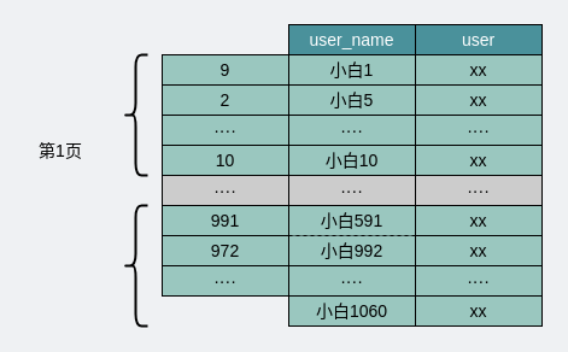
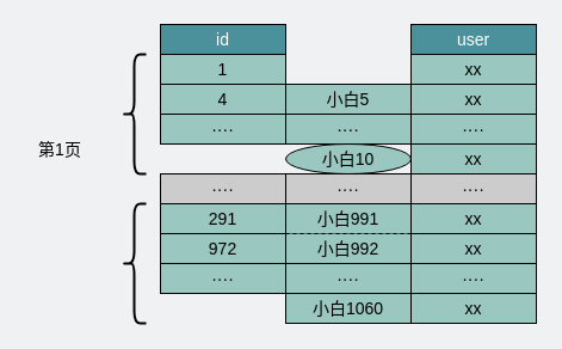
  <mxCell id="0" />
  <mxCell id="1" parent="0" />
- <mxCell id="2" value="user_name" style="rounded=0;whiteSpace=wrap;html=1;fillColor=#4A919B;gradientColor=none;fontSize=14;fontColor=#FFFFFF;" vertex="1" parent="1"><mxGeometry x="239" y="20" width="105" height="25" as="geometry" /></mxCell>
  <mxCell id="3" value="user" style="rounded=0;whiteSpace=wrap;html=1;fillColor=#4A919B;gradientColor=none;fontSize=14;fontColor=#FFFFFF;" vertex="1" parent="1"><mxGeometry x="344" y="20" width="105" height="25" as="geometry" /></mxCell>
- <mxCell id="5" value="小白1" style="rounded=0;whiteSpace=wrap;html=1;fillColor=#9AC7BF;gradientColor=none;fontSize=14;fontColor=#000000;" vertex="1" parent="1"><mxGeometry x="239" y="45" width="105" height="25" as="geometry" /></mxCell>
+ <mxCell id="4" value="id" style="rounded=0;whiteSpace=wrap;html=1;fillColor=#4A919B;gradientColor=none;fontSize=14;fontColor=#FFFFFF;" vertex="1" parent="1"><mxGeometry x="134" y="20" width="105" height="25" as="geometry" /></mxCell>
  <mxCell id="6" value="xx" style="rounded=0;whiteSpace=wrap;html=1;fillColor=#9AC7BF;gradientColor=none;fontSize=14;fontColor=#000000;" vertex="1" parent="1"><mxGeometry x="344" y="45" width="105" height="25" as="geometry" /></mxCell>
- <mxCell id="7" value="9" style="rounded=0;whiteSpace=wrap;html=1;fillColor=#9AC7BF;gradientColor=none;fontSize=14;fontColor=#000000;" vertex="1" parent="1"><mxGeometry x="134" y="45" width="105" height="25" as="geometry" /></mxCell>
+ <mxCell id="7" value="1" style="rounded=0;whiteSpace=wrap;html=1;fillColor=#9AC7BF;gradientColor=none;fontSize=14;fontColor=#000000;" vertex="1" parent="1"><mxGeometry x="134" y="45" width="105" height="25" as="geometry" /></mxCell>
  <mxCell id="8" value="小白5" style="rounded=0;whiteSpace=wrap;html=1;fillColor=#9AC7BF;gradientColor=none;fontSize=14;fontColor=#000000;" vertex="1" parent="1"><mxGeometry x="239" y="70" width="105" height="25" as="geometry" /></mxCell>
  <mxCell id="9" value="xx" style="rounded=0;whiteSpace=wrap;html=1;fillColor=#9AC7BF;gradientColor=none;fontSize=14;fontColor=#000000;" vertex="1" parent="1"><mxGeometry x="344" y="70" width="105" height="25" as="geometry" /></mxCell>
- <mxCell id="10" value="2" style="rounded=0;whiteSpace=wrap;html=1;fillColor=#9AC7BF;gradientColor=none;fontSize=14;fontColor=#000000;" vertex="1" parent="1"><mxGeometry x="134" y="70" width="105" height="25" as="geometry" /></mxCell>
+ <mxCell id="10" value="4" style="rounded=0;whiteSpace=wrap;html=1;fillColor=#9AC7BF;gradientColor=none;fontSize=14;fontColor=#000000;" vertex="1" parent="1"><mxGeometry x="134" y="70" width="105" height="25" as="geometry" /></mxCell>
  <mxCell id="11" value="····" style="rounded=0;whiteSpace=wrap;html=1;fillColor=#9AC7BF;gradientColor=none;fontSize=14;fontColor=#000000;" vertex="1" parent="1"><mxGeometry x="239" y="95" width="105" height="25" as="geometry" /></mxCell>
  <mxCell id="12" value="····" style="rounded=0;whiteSpace=wrap;html=1;fillColor=#9AC7BF;gradientColor=none;fontSize=14;fontColor=#000000;" vertex="1" parent="1"><mxGeometry x="344" y="95" width="105" height="25" as="geometry" /></mxCell>
  <mxCell id="13" value="····" style="rounded=0;whiteSpace=wrap;html=1;fillColor=#9AC7BF;gradientColor=none;fontSize=14;fontColor=#000000;" vertex="1" parent="1"><mxGeometry x="134" y="95" width="105" height="25" as="geometry" /></mxCell>
- <mxCell id="14" value="小白10" style="rounded=0;whiteSpace=wrap;html=1;fillColor=#9AC7BF;gradientColor=none;fontSize=14;fontColor=#000000;" vertex="1" parent="1"><mxGeometry x="239" y="120" width="105" height="25" as="geometry" /></mxCell>
+ <mxCell id="14" value="小白10" style="ellipse;whiteSpace=wrap;html=1;fillColor=#9AC7BF;gradientColor=none;fontSize=14;fontColor=#000000;" vertex="1" parent="1"><mxGeometry x="239" y="120" width="105" height="25" as="geometry" /></mxCell>
  <mxCell id="15" value="xx" style="rounded=0;whiteSpace=wrap;html=1;fillColor=#9AC7BF;gradientColor=none;fontSize=14;fontColor=#000000;" vertex="1" parent="1"><mxGeometry x="344" y="120" width="105" height="25" as="geometry" /></mxCell>
- <mxCell id="16" value="10" style="rounded=0;whiteSpace=wrap;html=1;fillColor=#9AC7BF;gradientColor=none;fontSize=14;fontColor=#000000;" vertex="1" parent="1"><mxGeometry x="134" y="120" width="105" height="25" as="geometry" /></mxCell>
  <mxCell id="17" value="····" style="rounded=0;whiteSpace=wrap;html=1;fillColor=#CCCCCC;gradientColor=none;fontSize=14;fontColor=#000000;" vertex="1" parent="1"><mxGeometry x="239" y="145" width="105" height="25" as="geometry" /></mxCell>
  <mxCell id="18" value="····" style="rounded=0;whiteSpace=wrap;html=1;fillColor=#CCCCCC;gradientColor=none;fontSize=14;fontColor=#000000;" vertex="1" parent="1"><mxGeometry x="344" y="145" width="105" height="25" as="geometry" /></mxCell>
  <mxCell id="19" value="····" style="rounded=0;whiteSpace=wrap;html=1;fillColor=#CCCCCC;gradientColor=none;fontSize=14;fontColor=#000000;" vertex="1" parent="1"><mxGeometry x="134" y="145" width="105" height="25" as="geometry" /></mxCell>
- <mxCell id="20" value="小白591" style="rounded=0;whiteSpace=wrap;html=1;fillColor=#9AC7BF;gradientColor=none;fontSize=14;fontColor=#000000;" vertex="1" parent="1"><mxGeometry x="239" y="170" width="105" height="25" as="geometry" /></mxCell>
+ <mxCell id="20" value="小白991" style="rounded=0;whiteSpace=wrap;html=1;fillColor=#9AC7BF;gradientColor=none;fontSize=14;fontColor=#000000;" vertex="1" parent="1"><mxGeometry x="239" y="170" width="105" height="25" as="geometry" /></mxCell>
  <mxCell id="21" value="xx" style="rounded=0;whiteSpace=wrap;html=1;fillColor=#9AC7BF;gradientColor=none;fontSize=14;fontColor=#000000;" vertex="1" parent="1"><mxGeometry x="344" y="170" width="105" height="25" as="geometry" /></mxCell>
- <mxCell id="22" value="991" style="rounded=0;whiteSpace=wrap;html=1;fillColor=#9AC7BF;gradientColor=none;fontSize=14;fontColor=#000000;" vertex="1" parent="1"><mxGeometry x="134" y="170" width="105" height="25" as="geometry" /></mxCell>
+ <mxCell id="22" value="291" style="rounded=0;whiteSpace=wrap;html=1;fillColor=#9AC7BF;gradientColor=none;fontSize=14;fontColor=#000000;" vertex="1" parent="1"><mxGeometry x="134" y="170" width="105" height="25" as="geometry" /></mxCell>
  <mxCell id="23" value="小白992" style="rounded=0;whiteSpace=wrap;html=1;fillColor=#9AC7BF;gradientColor=none;fontSize=14;fontColor=#000000;dashed=1;" vertex="1" parent="1"><mxGeometry x="239" y="195" width="105" height="25" as="geometry" /></mxCell>
  <mxCell id="24" value="xx" style="rounded=0;whiteSpace=wrap;html=1;fillColor=#9AC7BF;gradientColor=none;fontSize=14;fontColor=#000000;" vertex="1" parent="1"><mxGeometry x="344" y="195" width="105" height="25" as="geometry" /></mxCell>
  <mxCell id="25" value="972" style="rounded=0;whiteSpace=wrap;html=1;fillColor=#9AC7BF;gradientColor=none;fontSize=14;fontColor=#000000;" vertex="1" parent="1"><mxGeometry x="134" y="195" width="105" height="25" as="geometry" /></mxCell>
  <mxCell id="26" value="····" style="rounded=0;whiteSpace=wrap;html=1;fillColor=#9AC7BF;gradientColor=none;fontSize=14;fontColor=#000000;" vertex="1" parent="1"><mxGeometry x="239" y="220" width="105" height="25" as="geometry" /></mxCell>
  <mxCell id="27" value="····" style="rounded=0;whiteSpace=wrap;html=1;fillColor=#9AC7BF;gradientColor=none;fontSize=14;fontColor=#000000;" vertex="1" parent="1"><mxGeometry x="344" y="220" width="105" height="25" as="geometry" /></mxCell>
  <mxCell id="28" value="····" style="rounded=0;whiteSpace=wrap;html=1;fillColor=#9AC7BF;gradientColor=none;fontSize=14;fontColor=#000000;" vertex="1" parent="1"><mxGeometry x="134" y="220" width="105" height="25" as="geometry" /></mxCell>
  <mxCell id="29" value="小白1060" style="rounded=0;whiteSpace=wrap;html=1;fillColor=#9AC7BF;gradientColor=none;fontSize=14;fontColor=#000000;" vertex="1" parent="1"><mxGeometry x="239" y="245" width="105" height="25" as="geometry" /></mxCell>
  <mxCell id="30" value="xx" style="rounded=0;whiteSpace=wrap;html=1;fillColor=#9AC7BF;gradientColor=none;fontSize=14;fontColor=#000000;" vertex="1" parent="1"><mxGeometry x="344" y="245" width="105" height="25" as="geometry" /></mxCell>
  <mxCell id="31" value="" style="shape=curlyBracket;whiteSpace=wrap;html=1;rounded=1;fontSize=14;fontColor=#000000;fillColor=#CCCCCC;strokeWidth=2;" vertex="1" parent="1"><mxGeometry x="102" y="45" width="20" height="100" as="geometry" /></mxCell>
  <mxCell id="32" value="第1页" style="text;html=1;strokeColor=none;fillColor=none;align=center;verticalAlign=middle;whiteSpace=wrap;rounded=0;fontSize=14;fontColor=#000000;" vertex="1" parent="1"><mxGeometry x="20" y="110" width="60" height="30" as="geometry" /></mxCell>
  <mxCell id="33" value="" style="shape=curlyBracket;whiteSpace=wrap;html=1;rounded=1;fontSize=14;fontColor=#000000;fillColor=#CCCCCC;strokeWidth=2;" vertex="1" parent="1"><mxGeometry x="102" y="170" width="20" height="100" as="geometry" /></mxCell>
